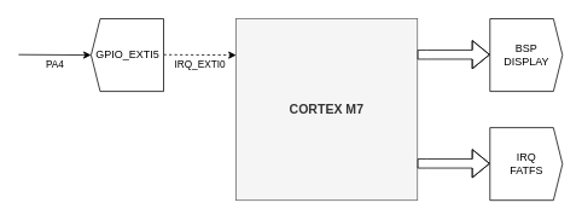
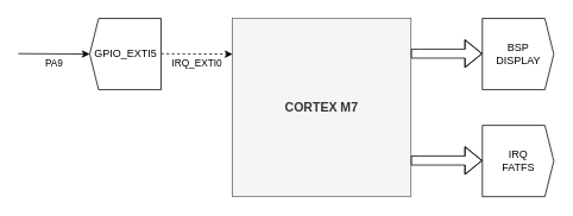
  <mxCell id="0" />
  <mxCell id="1" parent="0" />
  <mxCell id="2" value="&lt;h3&gt;&lt;font face=&quot;Helvetica&quot;&gt;CORTEX M7&lt;/font&gt;&lt;/h3&gt;" style="rounded=0;whiteSpace=wrap;html=1;fillColor=#f5f5f5;strokeColor=#666666;fontColor=#333333;" vertex="1" parent="1"><mxGeometry x="260" y="20" width="200" height="200" as="geometry" /></mxCell>
  <mxCell id="3" value="" style="endArrow=classic;html=1;rounded=0;entryX=0.5;entryY=1;entryDx=0;entryDy=0;" edge="1" parent="1"><mxGeometry width="50" height="50" relative="1" as="geometry"><mxPoint x="20" y="59.5" as="sourcePoint" /><mxPoint x="100" y="60" as="targetPoint" /></mxGeometry></mxCell>
  <mxCell id="4" value="Text" style="edgeLabel;html=1;align=center;verticalAlign=middle;resizable=0;points=[];fontFamily=Helvetica;" connectable="0" vertex="1" parent="3"><mxGeometry x="0.334" y="-1" relative="1" as="geometry"><mxPoint x="-13" y="9" as="offset" /></mxGeometry></mxCell>
  <mxCell id="5" value="GPIO_EXTI5" style="html=1;shadow=0;dashed=0;align=center;verticalAlign=middle;shape=mxgraph.arrows2.arrow;dy=0;dx=10;notch=0;fontFamily=Helvetica;direction=west;" vertex="1" parent="1"><mxGeometry x="100" y="20" width="80" height="80" as="geometry" /></mxCell>
- <mxCell id="6" value="PA4" style="edgeLabel;html=1;align=center;verticalAlign=middle;resizable=0;points=[];fontFamily=Helvetica;absoluteArcSize=0;" connectable="0" vertex="1" parent="1"><mxGeometry x="59.996" y="70" as="geometry" /></mxCell>
+ <mxCell id="6" value="PA9" style="edgeLabel;html=1;align=center;verticalAlign=middle;resizable=0;points=[];fontFamily=Helvetica;absoluteArcSize=0;" connectable="0" vertex="1" parent="1"><mxGeometry x="59.996" y="70" as="geometry" /></mxCell>
  <mxCell id="7" value="" style="endArrow=classic;html=1;rounded=0;entryX=0.5;entryY=1;entryDx=0;entryDy=0;dashed=1;" edge="1" parent="1"><mxGeometry width="50" height="50" relative="1" as="geometry"><mxPoint x="180" y="59.58" as="sourcePoint" /><mxPoint x="260" y="60.08" as="targetPoint" /></mxGeometry></mxCell>
  <mxCell id="8" value="IRQ_EXTI0" style="edgeLabel;html=1;align=center;verticalAlign=middle;resizable=0;points=[];fontFamily=Helvetica;" connectable="0" vertex="1" parent="7"><mxGeometry x="0.4" y="-2" relative="1" as="geometry"><mxPoint x="-16" y="8" as="offset" /></mxGeometry></mxCell>
  <mxCell id="9" value="&lt;div&gt;IRQ&lt;/div&gt;&lt;div&gt;FATFS&lt;br&gt;&lt;/div&gt;" style="html=1;shadow=0;dashed=0;align=center;verticalAlign=middle;shape=mxgraph.arrows2.arrow;dy=0;dx=10;notch=0;fontFamily=Helvetica;direction=east;" vertex="1" parent="1"><mxGeometry x="540" y="140" width="80" height="80" as="geometry" /></mxCell>
  <mxCell id="10" value="" style="shape=flexArrow;endArrow=classic;html=1;rounded=0;" edge="1" parent="1"><mxGeometry width="50" height="50" relative="1" as="geometry"><mxPoint x="460" y="179.5" as="sourcePoint" /><mxPoint x="540" y="179.5" as="targetPoint" /><Array as="points"><mxPoint x="470" y="179.5" /></Array></mxGeometry></mxCell>
  <mxCell id="11" value="&lt;div&gt;BSP&lt;/div&gt;&lt;div&gt;DISPLAY&lt;br&gt;&lt;/div&gt;" style="html=1;shadow=0;dashed=0;align=center;verticalAlign=middle;shape=mxgraph.arrows2.arrow;dy=0;dx=10;notch=0;fontFamily=Helvetica;direction=east;" vertex="1" parent="1"><mxGeometry x="540" y="20" width="80" height="80" as="geometry" /></mxCell>
  <mxCell id="12" value="" style="shape=flexArrow;endArrow=classic;html=1;rounded=0;" edge="1" parent="1"><mxGeometry width="50" height="50" relative="1" as="geometry"><mxPoint x="460" y="59.5" as="sourcePoint" /><mxPoint x="540" y="59.5" as="targetPoint" /><Array as="points"><mxPoint x="470" y="59.5" /></Array></mxGeometry></mxCell>
